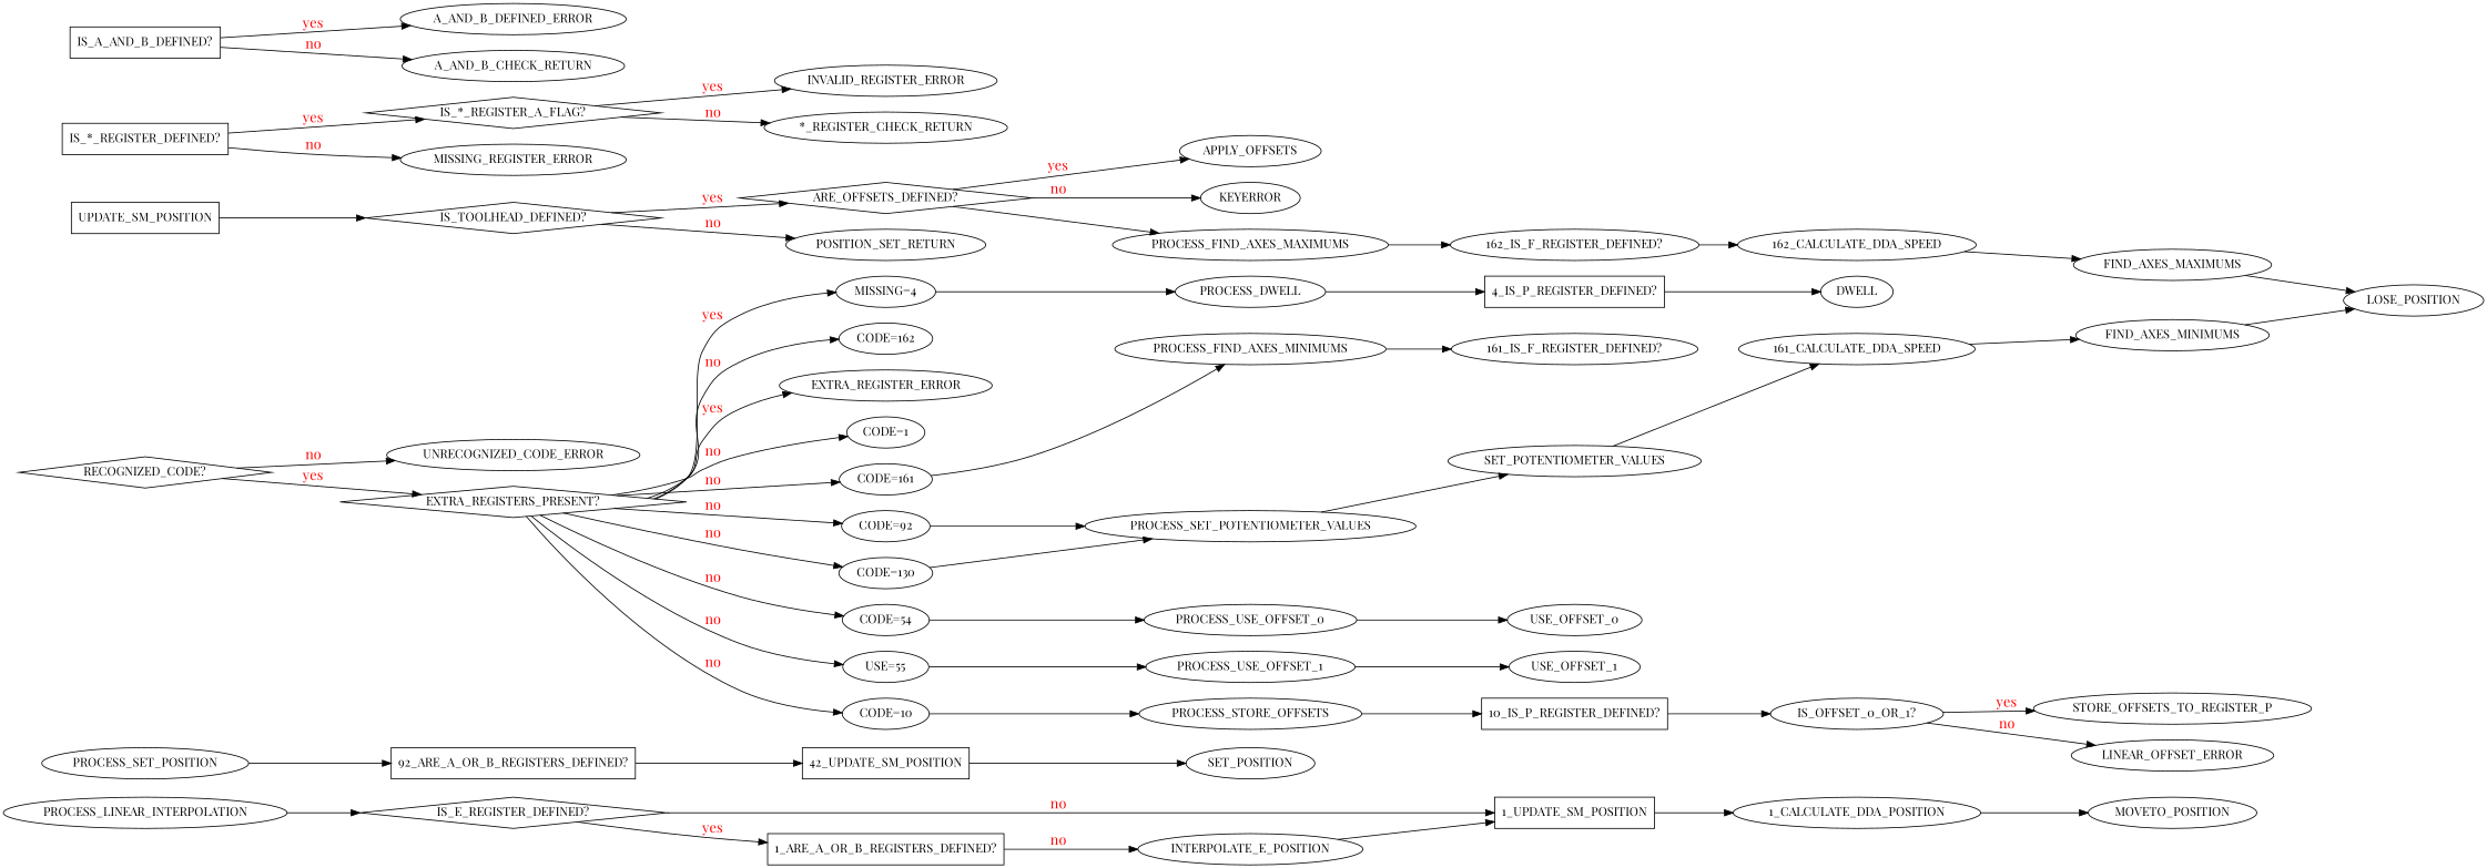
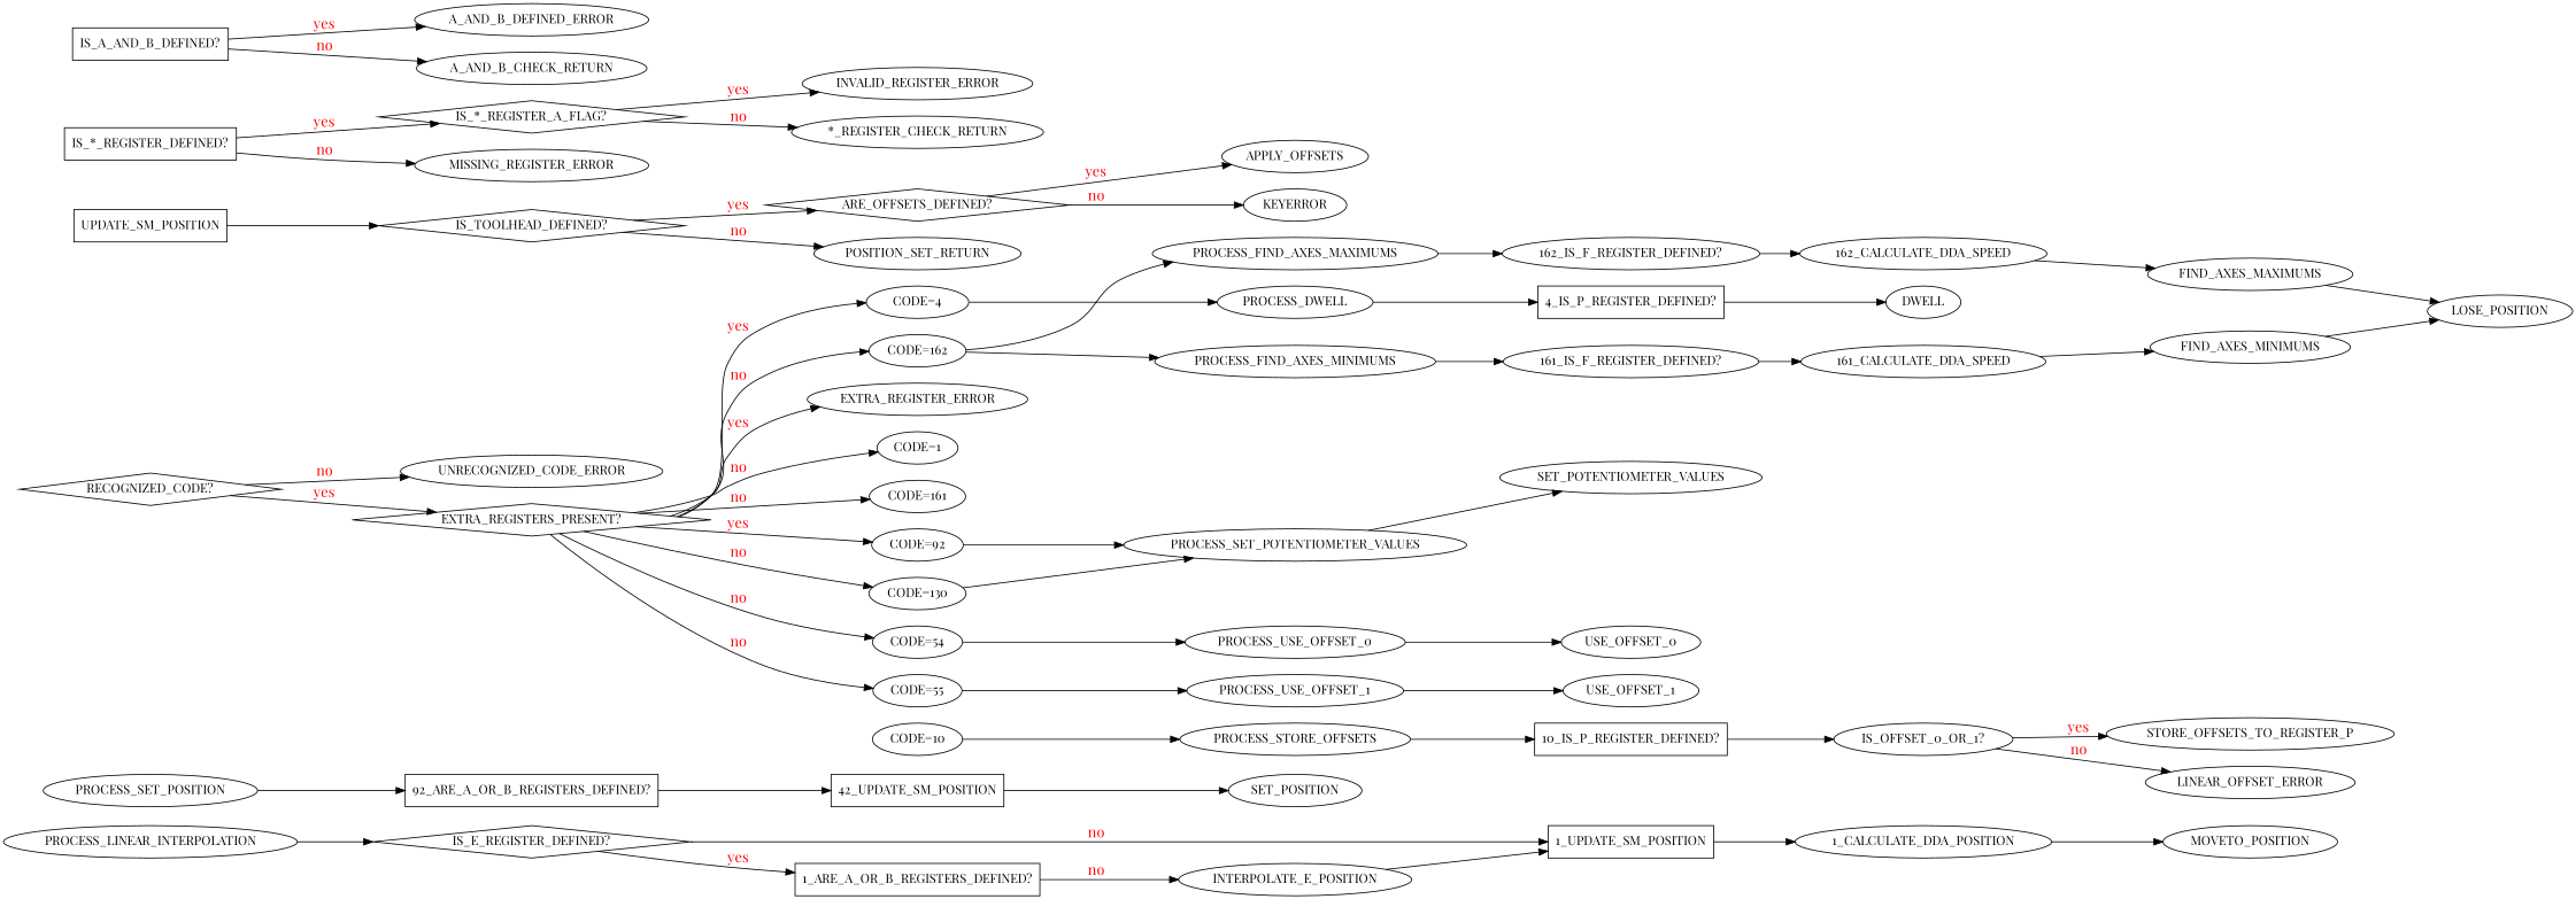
  digraph {
    fontname="Playfair Display"
    rankdir=LR
    node [fontname="Playfair Display"]
    edge [fontcolor=Red fontname="Playfair Display" fontsize=16]
    "1_UPDATE_SM_POSITION" [shape=rectangle]
    "1_CALCULATE_DDA_POSITION"
    MOVETO_POSITION
    n4 [label="42_UPDATE_SM_POSITION" shape=rectangle]
    SET_POSITION
    UPDATE_SM_POSITION [shape=rectangle]
    "IS_TOOLHEAD_DEFINED?" [shape=diamond]
    "ARE_OFFSETS_DEFINED?" [shape=diamond]
    POSITION_SET_RETURN
    "4_IS_P_REGISTER_DEFINED?" [shape=rectangle]
    DWELL
    "10_IS_P_REGISTER_DEFINED?" [shape=rectangle]
    "IS_OFFSET_0_OR_1?"
    n14 [label=LINEAR_OFFSET_ERROR]
    STORE_OFFSETS_TO_REGISTER_P
    "IS_*_REGISTER_DEFINED?" [shape=rectangle]
    "IS_*_REGISTER_A_FLAG?" [shape=diamond]
    MISSING_REGISTER_ERROR
    INVALID_REGISTER_ERROR
    "*_REGISTER_CHECK_RETURN"
    "IS_A_AND_B_DEFINED?" [shape=rectangle]
    A_AND_B_DEFINED_ERROR
    A_AND_B_CHECK_RETURN
    "1_ARE_A_OR_B_REGISTERS_DEFINED?" [shape=rectangle]
    INTERPOLATE_E_POSITION
    "92_ARE_A_OR_B_REGISTERS_DEFINED?" [shape=rectangle]
    "IS_E_REGISTER_DEFINED?" [shape=diamond]
    APPLY_OFFSETS
    KEYERROR
    "RECOGNIZED_CODE?" [shape=diamond]
    "EXTRA_REGISTERS_PRESENT?" [shape=diamond]
    UNRECOGNIZED_CODE_ERROR
    EXTRA_REGISTER_ERROR
    "CODE=1"
-   "CODE=4" [label="MISSING=4"]
+   "CODE=4"
    "CODE=10"
    "CODE=54"
-   "CODE=55" [label="USE=55"]
+   "CODE=55"
    "CODE=92"
    "CODE=130"
    "CODE=161"
    "CODE=162"
    PROCESS_DWELL
    PROCESS_STORE_OFFSETS
    PROCESS_USE_OFFSET_0
    PROCESS_USE_OFFSET_1
    PROCESS_SET_POTENTIOMETER_VALUES
    PROCESS_FIND_AXES_MINIMUMS
    PROCESS_FIND_AXES_MAXIMUMS
    PROCESS_LINEAR_INTERPOLATION
    USE_OFFSET_0
    USE_OFFSET_1
    PROCESS_SET_POSITION
    SET_POTENTIOMETER_VALUES
    "161_IS_F_REGISTER_DEFINED?"
    "162_IS_F_REGISTER_DEFINED?"
    "161_CALCULATE_DDA_SPEED"
    FIND_AXES_MINIMUMS
    LOSE_POSITION
    "162_CALCULATE_DDA_SPEED"
    FIND_AXES_MAXIMUMS
    "1_UPDATE_SM_POSITION" -> "1_CALCULATE_DDA_POSITION"
    "1_CALCULATE_DDA_POSITION" -> MOVETO_POSITION
    n4 -> SET_POSITION
    UPDATE_SM_POSITION -> "IS_TOOLHEAD_DEFINED?"
    "IS_TOOLHEAD_DEFINED?" -> "ARE_OFFSETS_DEFINED?" [label=yes]
    "IS_TOOLHEAD_DEFINED?" -> POSITION_SET_RETURN [label=no]
    "ARE_OFFSETS_DEFINED?" -> APPLY_OFFSETS [label=yes]
    "ARE_OFFSETS_DEFINED?" -> KEYERROR [label=no]
    "4_IS_P_REGISTER_DEFINED?" -> DWELL
    "10_IS_P_REGISTER_DEFINED?" -> "IS_OFFSET_0_OR_1?"
    "IS_OFFSET_0_OR_1?" -> n14 [label=no]
    "IS_OFFSET_0_OR_1?" -> STORE_OFFSETS_TO_REGISTER_P [label=yes]
    "IS_*_REGISTER_DEFINED?" -> "IS_*_REGISTER_A_FLAG?" [label=yes]
    "IS_*_REGISTER_DEFINED?" -> MISSING_REGISTER_ERROR [label=no]
    "IS_*_REGISTER_A_FLAG?" -> INVALID_REGISTER_ERROR [label=yes]
    "IS_*_REGISTER_A_FLAG?" -> "*_REGISTER_CHECK_RETURN" [label=no]
    "IS_A_AND_B_DEFINED?" -> A_AND_B_DEFINED_ERROR [label=yes]
    "IS_A_AND_B_DEFINED?" -> A_AND_B_CHECK_RETURN [label=no]
    "1_ARE_A_OR_B_REGISTERS_DEFINED?" -> INTERPOLATE_E_POSITION [label=no]
    INTERPOLATE_E_POSITION -> "1_UPDATE_SM_POSITION"
    "92_ARE_A_OR_B_REGISTERS_DEFINED?" -> n4
    "IS_E_REGISTER_DEFINED?" -> "1_UPDATE_SM_POSITION" [label=no]
    "IS_E_REGISTER_DEFINED?" -> "1_ARE_A_OR_B_REGISTERS_DEFINED?" [label=yes]
    "RECOGNIZED_CODE?" -> "EXTRA_REGISTERS_PRESENT?" [label=yes]
    "RECOGNIZED_CODE?" -> UNRECOGNIZED_CODE_ERROR [label=no]
    "EXTRA_REGISTERS_PRESENT?" -> EXTRA_REGISTER_ERROR [label=yes weight=10]
    "EXTRA_REGISTERS_PRESENT?" -> "CODE=1" [label=no weight=10]
    "EXTRA_REGISTERS_PRESENT?" -> "CODE=4" [label=yes weight=10]
-   "EXTRA_REGISTERS_PRESENT?" -> "CODE=10" [label=no weight=10]
    "EXTRA_REGISTERS_PRESENT?" -> "CODE=54" [label=no weight=10]
    "EXTRA_REGISTERS_PRESENT?" -> "CODE=55" [label=no weight=10]
-   "EXTRA_REGISTERS_PRESENT?" -> "CODE=92" [label=no weight=10]
+   "EXTRA_REGISTERS_PRESENT?" -> "CODE=92" [label=yes weight=10]
    "EXTRA_REGISTERS_PRESENT?" -> "CODE=130" [label=no weight=10]
    "EXTRA_REGISTERS_PRESENT?" -> "CODE=161" [label=no weight=10]
    "EXTRA_REGISTERS_PRESENT?" -> "CODE=162" [label=no weight=10]
    "CODE=4" -> PROCESS_DWELL [weight=15]
    "CODE=10" -> PROCESS_STORE_OFFSETS [weight=15]
    "CODE=54" -> PROCESS_USE_OFFSET_0 [weight=15]
    "CODE=55" -> PROCESS_USE_OFFSET_1 [weight=15]
    "CODE=92" -> PROCESS_SET_POTENTIOMETER_VALUES [weight=15]
    "CODE=130" -> PROCESS_SET_POTENTIOMETER_VALUES [weight=15]
-   "CODE=161" -> PROCESS_FIND_AXES_MINIMUMS [weight=15]
-   "ARE_OFFSETS_DEFINED?" -> PROCESS_FIND_AXES_MAXIMUMS [weight=15]
+   "CODE=162" -> PROCESS_FIND_AXES_MINIMUMS [weight=15]
+   "CODE=162" -> PROCESS_FIND_AXES_MAXIMUMS [weight=15]
    PROCESS_DWELL -> "4_IS_P_REGISTER_DEFINED?"
    PROCESS_STORE_OFFSETS -> "10_IS_P_REGISTER_DEFINED?"
    PROCESS_USE_OFFSET_0 -> USE_OFFSET_0
    PROCESS_USE_OFFSET_1 -> USE_OFFSET_1
    PROCESS_SET_POTENTIOMETER_VALUES -> SET_POTENTIOMETER_VALUES
    PROCESS_FIND_AXES_MINIMUMS -> "161_IS_F_REGISTER_DEFINED?"
    PROCESS_FIND_AXES_MAXIMUMS -> "162_IS_F_REGISTER_DEFINED?"
    PROCESS_LINEAR_INTERPOLATION -> "IS_E_REGISTER_DEFINED?"
    PROCESS_SET_POSITION -> "92_ARE_A_OR_B_REGISTERS_DEFINED?"
-   SET_POTENTIOMETER_VALUES -> "161_CALCULATE_DDA_SPEED"
+   "161_IS_F_REGISTER_DEFINED?" -> "161_CALCULATE_DDA_SPEED"
    "162_IS_F_REGISTER_DEFINED?" -> "162_CALCULATE_DDA_SPEED"
    "161_CALCULATE_DDA_SPEED" -> FIND_AXES_MINIMUMS
    FIND_AXES_MINIMUMS -> LOSE_POSITION
    "162_CALCULATE_DDA_SPEED" -> FIND_AXES_MAXIMUMS
    FIND_AXES_MAXIMUMS -> LOSE_POSITION
  }
